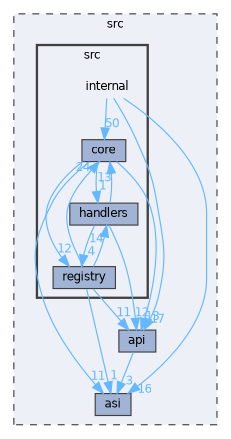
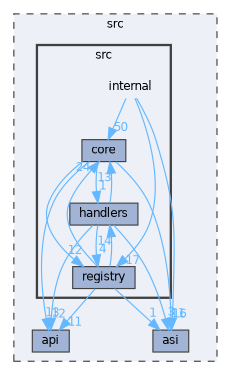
  digraph {
    compound=true
    node [fontname=Helvetica fontsize=10 shape=box color=grey25 fillcolor="#a2b4d6" style=filled]
    edge [color=steelblue1 fontcolor=steelblue1 fontname=Helvetica fontsize=10 headlabel=1 labeldistance=1.5 labelfontname=Helvetica labelfontsize=10]
    n1 [height=0.2 label=internal shape=plaintext width=0.4 color="" fillcolor="" style=""]
    n2 [height=0.2 label=core width=0.4]
    n3 [height=0.2 label=handlers width=0.4]
    n4 [height=0.2 label=registry width=0.4]
    n5 [height=0.2 label=asi width=0.4]
    n6 [height=0.2 label=api width=0.4]
    subgraph cluster_1 {
      bgcolor="#edf0f7"
      fontname=Helvetica
      fontsize=10
      label=src
      pencolor=grey25
      style="filled,dashed"
      n5
      n6
      subgraph cluster_2 {
        bgcolor="#edf0f7"
        fontname=Helvetica
        fontsize=10
        pencolor=grey25
        style="filled,bold"
        n1
        n2
        n3
        n4
      }
    }
    n1 -> n2 [headlabel=50]
-   n1 -> n6 [headlabel=17]
+   n1 -> n4 [headlabel=17]
    n1 -> n5 [headlabel=16]
    n2 -> n3
    n2 -> n4 [headlabel=12]
    n2 -> n5 [headlabel=11]
    n2 -> n6 [headlabel=13]
    n3 -> n2 [headlabel=13]
    n3 -> n4 [headlabel=4]
-   n6 -> n5 [headlabel=3]
+   n3 -> n5 [headlabel=3]
    n3 -> n6 [headlabel=12]
    n4 -> n2 [headlabel=24]
    n4 -> n3 [headlabel=14]
    n4 -> n5
    n4 -> n6 [headlabel=11]
  }
